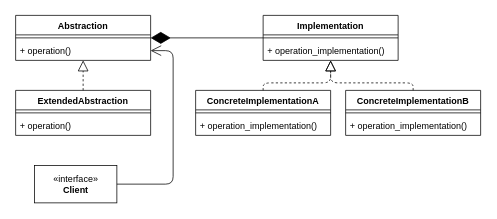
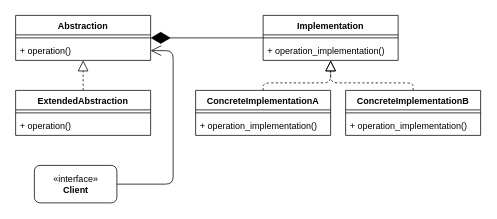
  <mxCell id="0" />
  <mxCell id="1" parent="0" />
  <mxCell id="2" value="Abstraction" style="swimlane;fontStyle=1;align=center;verticalAlign=top;childLayout=stackLayout;horizontal=1;startSize=26;horizontalStack=0;resizeParent=1;resizeParentMax=0;resizeLast=0;collapsible=1;marginBottom=0;" parent="1" vertex="1"><mxGeometry x="20" y="20" width="180" height="60" as="geometry" /></mxCell>
  <mxCell id="3" value="" style="line;strokeWidth=1;fillColor=none;align=left;verticalAlign=middle;spacingTop=-1;spacingLeft=3;spacingRight=3;rotatable=0;labelPosition=right;points=[];portConstraint=eastwest;" parent="2" vertex="1"><mxGeometry y="26" width="180" height="8" as="geometry" /></mxCell>
  <mxCell id="4" value="+ operation()" style="text;strokeColor=none;fillColor=none;align=left;verticalAlign=top;spacingLeft=4;spacingRight=4;overflow=hidden;rotatable=0;points=[[0,0.5],[1,0.5]];portConstraint=eastwest;" parent="2" vertex="1"><mxGeometry y="34" width="180" height="26" as="geometry" /></mxCell>
  <mxCell id="5" value="ExtendedAbstraction" style="swimlane;fontStyle=1;align=center;verticalAlign=top;childLayout=stackLayout;horizontal=1;startSize=26;horizontalStack=0;resizeParent=1;resizeParentMax=0;resizeLast=0;collapsible=1;marginBottom=0;" parent="1" vertex="1"><mxGeometry x="20" y="120" width="180" height="60" as="geometry" /></mxCell>
  <mxCell id="6" value="" style="line;strokeWidth=1;fillColor=none;align=left;verticalAlign=middle;spacingTop=-1;spacingLeft=3;spacingRight=3;rotatable=0;labelPosition=right;points=[];portConstraint=eastwest;" parent="5" vertex="1"><mxGeometry y="26" width="180" height="8" as="geometry" /></mxCell>
  <mxCell id="7" value="+ operation()" style="text;strokeColor=none;fillColor=none;align=left;verticalAlign=top;spacingLeft=4;spacingRight=4;overflow=hidden;rotatable=0;points=[[0,0.5],[1,0.5]];portConstraint=eastwest;" parent="5" vertex="1"><mxGeometry y="34" width="180" height="26" as="geometry" /></mxCell>
  <mxCell id="8" value="" style="endArrow=block;dashed=1;endFill=0;endSize=12;html=1;exitX=0.5;exitY=0;exitDx=0;exitDy=0;entryX=0.5;entryY=1;entryDx=0;entryDy=0;entryPerimeter=0;" parent="1" source="5" target="4" edge="1"><mxGeometry width="160" relative="1" as="geometry"><mxPoint x="90" y="110" as="sourcePoint" /><mxPoint x="250" y="110" as="targetPoint" /></mxGeometry></mxCell>
  <mxCell id="9" value="Implementation" style="swimlane;fontStyle=1;align=center;verticalAlign=top;childLayout=stackLayout;horizontal=1;startSize=26;horizontalStack=0;resizeParent=1;resizeParentMax=0;resizeLast=0;collapsible=1;marginBottom=0;" parent="1" vertex="1"><mxGeometry x="350" y="20" width="180" height="60" as="geometry" /></mxCell>
  <mxCell id="10" value="" style="line;strokeWidth=1;fillColor=none;align=left;verticalAlign=middle;spacingTop=-1;spacingLeft=3;spacingRight=3;rotatable=0;labelPosition=right;points=[];portConstraint=eastwest;" parent="9" vertex="1"><mxGeometry y="26" width="180" height="8" as="geometry" /></mxCell>
  <mxCell id="11" value="+ operation_implementation()" style="text;strokeColor=none;fillColor=none;align=left;verticalAlign=top;spacingLeft=4;spacingRight=4;overflow=hidden;rotatable=0;points=[[0,0.5],[1,0.5]];portConstraint=eastwest;" parent="9" vertex="1"><mxGeometry y="34" width="180" height="26" as="geometry" /></mxCell>
  <mxCell id="12" value="ConcreteImplementationA" style="swimlane;fontStyle=1;align=center;verticalAlign=top;childLayout=stackLayout;horizontal=1;startSize=26;horizontalStack=0;resizeParent=1;resizeParentMax=0;resizeLast=0;collapsible=1;marginBottom=0;" parent="1" vertex="1"><mxGeometry x="260" y="120" width="180" height="60" as="geometry" /></mxCell>
  <mxCell id="13" value="" style="line;strokeWidth=1;fillColor=none;align=left;verticalAlign=middle;spacingTop=-1;spacingLeft=3;spacingRight=3;rotatable=0;labelPosition=right;points=[];portConstraint=eastwest;" parent="12" vertex="1"><mxGeometry y="26" width="180" height="8" as="geometry" /></mxCell>
  <mxCell id="14" value="+ operation_implementation()" style="text;strokeColor=none;fillColor=none;align=left;verticalAlign=top;spacingLeft=4;spacingRight=4;overflow=hidden;rotatable=0;points=[[0,0.5],[1,0.5]];portConstraint=eastwest;" parent="12" vertex="1"><mxGeometry y="34" width="180" height="26" as="geometry" /></mxCell>
  <mxCell id="15" value="ConcreteImplementationB" style="swimlane;fontStyle=1;align=center;verticalAlign=top;childLayout=stackLayout;horizontal=1;startSize=26;horizontalStack=0;resizeParent=1;resizeParentMax=0;resizeLast=0;collapsible=1;marginBottom=0;" parent="1" vertex="1"><mxGeometry x="460" y="120" width="180" height="60" as="geometry" /></mxCell>
  <mxCell id="16" value="" style="line;strokeWidth=1;fillColor=none;align=left;verticalAlign=middle;spacingTop=-1;spacingLeft=3;spacingRight=3;rotatable=0;labelPosition=right;points=[];portConstraint=eastwest;" parent="15" vertex="1"><mxGeometry y="26" width="180" height="8" as="geometry" /></mxCell>
  <mxCell id="17" value="+ operation_implementation()" style="text;strokeColor=none;fillColor=none;align=left;verticalAlign=top;spacingLeft=4;spacingRight=4;overflow=hidden;rotatable=0;points=[[0,0.5],[1,0.5]];portConstraint=eastwest;" parent="15" vertex="1"><mxGeometry y="34" width="180" height="26" as="geometry" /></mxCell>
  <mxCell id="18" value="" style="endArrow=diamondThin;endFill=1;endSize=24;html=1;entryX=1;entryY=0.5;entryDx=0;entryDy=0;exitX=0;exitY=0.5;exitDx=0;exitDy=0;exitPerimeter=0;" parent="1" source="10" target="2" edge="1"><mxGeometry width="160" relative="1" as="geometry"><mxPoint x="210" y="90" as="sourcePoint" /><mxPoint x="370" y="90" as="targetPoint" /></mxGeometry></mxCell>
  <mxCell id="19" value="" style="endArrow=block;dashed=1;endFill=0;endSize=12;html=1;exitX=0.5;exitY=0;exitDx=0;exitDy=0;entryX=0.5;entryY=1;entryDx=0;entryDy=0;entryPerimeter=0;" parent="1" source="12" target="11" edge="1"><mxGeometry width="160" relative="1" as="geometry"><mxPoint x="340" y="100" as="sourcePoint" /><mxPoint x="500" y="100" as="targetPoint" /><Array as="points"><mxPoint x="350" y="110" /><mxPoint x="440" y="110" /></Array></mxGeometry></mxCell>
  <mxCell id="20" value="" style="endArrow=block;dashed=1;endFill=0;endSize=12;html=1;exitX=0.5;exitY=0;exitDx=0;exitDy=0;entryX=0.5;entryY=1;entryDx=0;entryDy=0;entryPerimeter=0;" parent="1" source="15" target="11" edge="1"><mxGeometry width="160" relative="1" as="geometry"><mxPoint x="550" y="90" as="sourcePoint" /><mxPoint x="470" y="100" as="targetPoint" /><Array as="points"><mxPoint x="550" y="110" /><mxPoint x="440" y="110" /></Array></mxGeometry></mxCell>
- <mxCell id="21" value="«interface»&lt;br&gt;&lt;b&gt;Client&lt;/b&gt;" style="html=1;" parent="1" vertex="1"><mxGeometry x="45" y="220" width="110" height="50" as="geometry" /></mxCell>
+ <mxCell id="21" value="«interface»&lt;br&gt;&lt;b&gt;Client&lt;/b&gt;" style="html=1;rounded=1;" parent="1" vertex="1"><mxGeometry x="45" y="220" width="110" height="50" as="geometry" /></mxCell>
  <mxCell id="22" value="" style="endArrow=open;endFill=1;endSize=12;html=1;exitX=1;exitY=0.5;exitDx=0;exitDy=0;entryX=1;entryY=0.5;entryDx=0;entryDy=0;" parent="1" source="21" target="4" edge="1"><mxGeometry width="160" relative="1" as="geometry"><mxPoint x="170" y="250" as="sourcePoint" /><mxPoint x="330" y="250" as="targetPoint" /><Array as="points"><mxPoint x="230" y="245" /><mxPoint x="230" y="67" /></Array></mxGeometry></mxCell>
